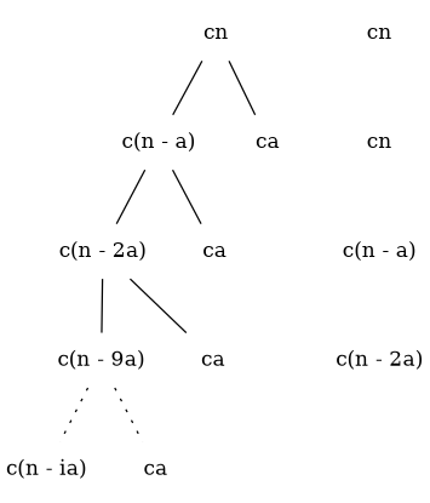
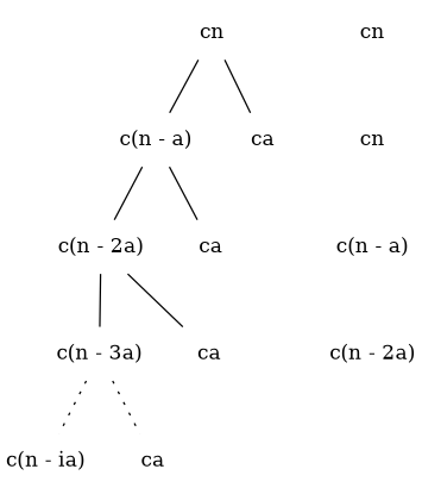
  digraph {
    node [margin=0.0001 shape=none]
    edge [dir=none]
    n1 [label=cn]
    n2 [label=cn]
    n3 [label="c(n - a)"]
    n4 [label=ca]
    n5 [label=cn]
    n6 [label="c(n - 2a)"]
    n7 [label=ca]
    n8 [label="c(n - a)"]
-   n9 [label="c(n - 9a)"]
+   n9 [label="c(n - 3a)"]
    n10 [label=ca]
    n11 [label="c(n - 2a)"]
    n12 [label="c(n - ia)"]
    n13 [label=ca]
    subgraph sub_1 {
      rank=same
      n1
      n2
    }
    subgraph sub_2 {
      rank=same
      n3
      n4
      n5
    }
    subgraph sub_3 {
      rank=same
      n6
      n7
      n8
    }
    subgraph sub_4 {
      rank=same
      n9
      n10
      n11
    }
    subgraph sub_5 {
      rank=same
      n12
      n13
    }
    subgraph sub_6 {
      n9
      n12
      n13
    }
    subgraph sub_7 {
      n2
      n5
      n8
      n11
    }
    n1 -> n3
    n1 -> n4
    n2 -> n5 [style=invis]
    n3 -> n6
    n3 -> n7
    n5 -> n8 [style=invis]
    n6 -> n9
    n6 -> n10
    n8 -> n11 [style=invis]
    n9 -> n12 [style=dotted]
    n9 -> n13 [style=dotted]
  }
